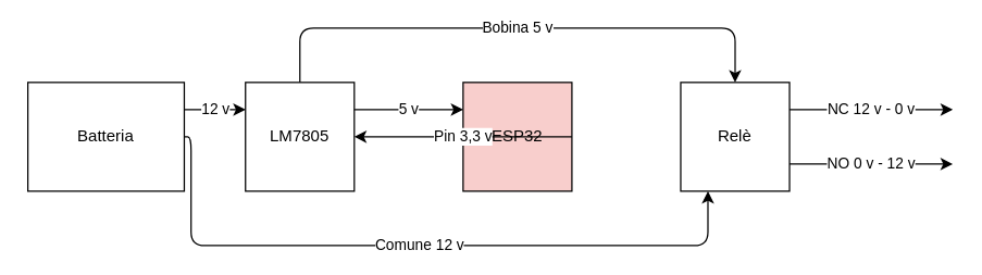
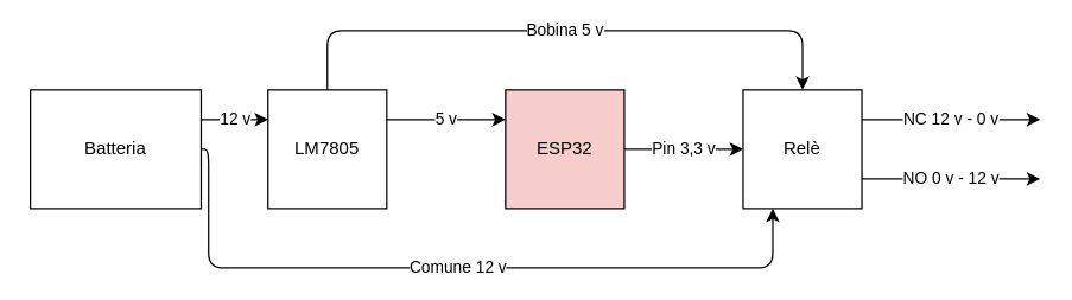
  <mxCell id="0" />
  <mxCell id="1" parent="0" />
  <mxCell id="2" value="LM7805" style="whiteSpace=wrap;html=1;aspect=fixed;" vertex="1" parent="1"><mxGeometry x="180" y="60" width="80" height="80" as="geometry" /></mxCell>
  <mxCell id="3" value="Batteria" style="whiteSpace=wrap;html=1;aspect=fixed;" vertex="1" parent="1"><mxGeometry x="20" y="60" width="115" height="80" as="geometry" /></mxCell>
  <mxCell id="4" value="12 v" style="endArrow=classic;html=1;exitX=1;exitY=0.25;exitDx=0;exitDy=0;entryX=0;entryY=0.25;entryDx=0;entryDy=0;" edge="1" parent="1" source="3" target="2"><mxGeometry width="50" height="50" relative="1" as="geometry"><mxPoint x="420" y="170" as="sourcePoint" /><mxPoint x="470" y="120" as="targetPoint" /></mxGeometry></mxCell>
  <mxCell id="5" value="5 v" style="endArrow=classic;html=1;exitX=1;exitY=0.25;exitDx=0;exitDy=0;" edge="1" parent="1" source="2"><mxGeometry width="50" height="50" relative="1" as="geometry"><mxPoint x="420" y="170" as="sourcePoint" /><mxPoint x="340" y="80" as="targetPoint" /></mxGeometry></mxCell>
  <mxCell id="6" value="ESP32" style="whiteSpace=wrap;html=1;aspect=fixed;fillColor=#f8cecc;" vertex="1" parent="1"><mxGeometry x="340" y="60" width="80" height="80" as="geometry" /></mxCell>
  <mxCell id="7" value="Relè" style="whiteSpace=wrap;html=1;aspect=fixed;" vertex="1" parent="1"><mxGeometry x="500" y="60" width="80" height="80" as="geometry" /></mxCell>
- <mxCell id="8" value="Pin 3,3 v" style="endArrow=classic;html=1;exitX=1;exitY=0.5;exitDx=0;exitDy=0;" edge="1" parent="1" source="6" target="2"><mxGeometry width="50" height="50" relative="1" as="geometry"><mxPoint x="420" y="170" as="sourcePoint" /><mxPoint x="470" y="120" as="targetPoint" /></mxGeometry></mxCell>
+ <mxCell id="8" value="Pin 3,3 v" style="endArrow=classic;html=1;exitX=1;exitY=0.5;exitDx=0;exitDy=0;entryX=0;entryY=0.5;entryDx=0;entryDy=0;" edge="1" parent="1" source="6" target="7"><mxGeometry width="50" height="50" relative="1" as="geometry"><mxPoint x="420" y="170" as="sourcePoint" /><mxPoint x="470" y="120" as="targetPoint" /></mxGeometry></mxCell>
  <mxCell id="9" value="Bobina 5 v" style="endArrow=classic;html=1;exitX=0.5;exitY=0;exitDx=0;exitDy=0;entryX=0.5;entryY=0;entryDx=0;entryDy=0;" edge="1" parent="1" source="2" target="7"><mxGeometry width="50" height="50" relative="1" as="geometry"><mxPoint x="200" y="60" as="sourcePoint" /><mxPoint x="220" y="20" as="targetPoint" /><Array as="points"><mxPoint x="220" y="20" /><mxPoint x="540" y="20" /></Array></mxGeometry></mxCell>
  <mxCell id="10" value="Comune 12 v" style="endArrow=classic;html=1;exitX=1;exitY=0.5;exitDx=0;exitDy=0;entryX=0.25;entryY=1;entryDx=0;entryDy=0;" edge="1" parent="1" source="3" target="7"><mxGeometry width="50" height="50" relative="1" as="geometry"><mxPoint x="220" y="220" as="sourcePoint" /><mxPoint x="540" y="220" as="targetPoint" /><Array as="points"><mxPoint x="140" y="100" /><mxPoint x="140" y="180" /><mxPoint x="520" y="180" /></Array></mxGeometry></mxCell>
  <mxCell id="11" value="NC 12 v - 0 v" style="endArrow=classic;html=1;exitX=1;exitY=0.25;exitDx=0;exitDy=0;" edge="1" parent="1" source="7"><mxGeometry width="50" height="50" relative="1" as="geometry"><mxPoint x="420" y="170" as="sourcePoint" /><mxPoint x="700" y="80" as="targetPoint" /></mxGeometry></mxCell>
  <mxCell id="12" value="NO 0 v - 12 v" style="endArrow=classic;html=1;exitX=1;exitY=0.75;exitDx=0;exitDy=0;" edge="1" parent="1" source="7"><mxGeometry width="50" height="50" relative="1" as="geometry"><mxPoint x="570" y="140" as="sourcePoint" /><mxPoint x="700" y="120" as="targetPoint" /></mxGeometry></mxCell>
